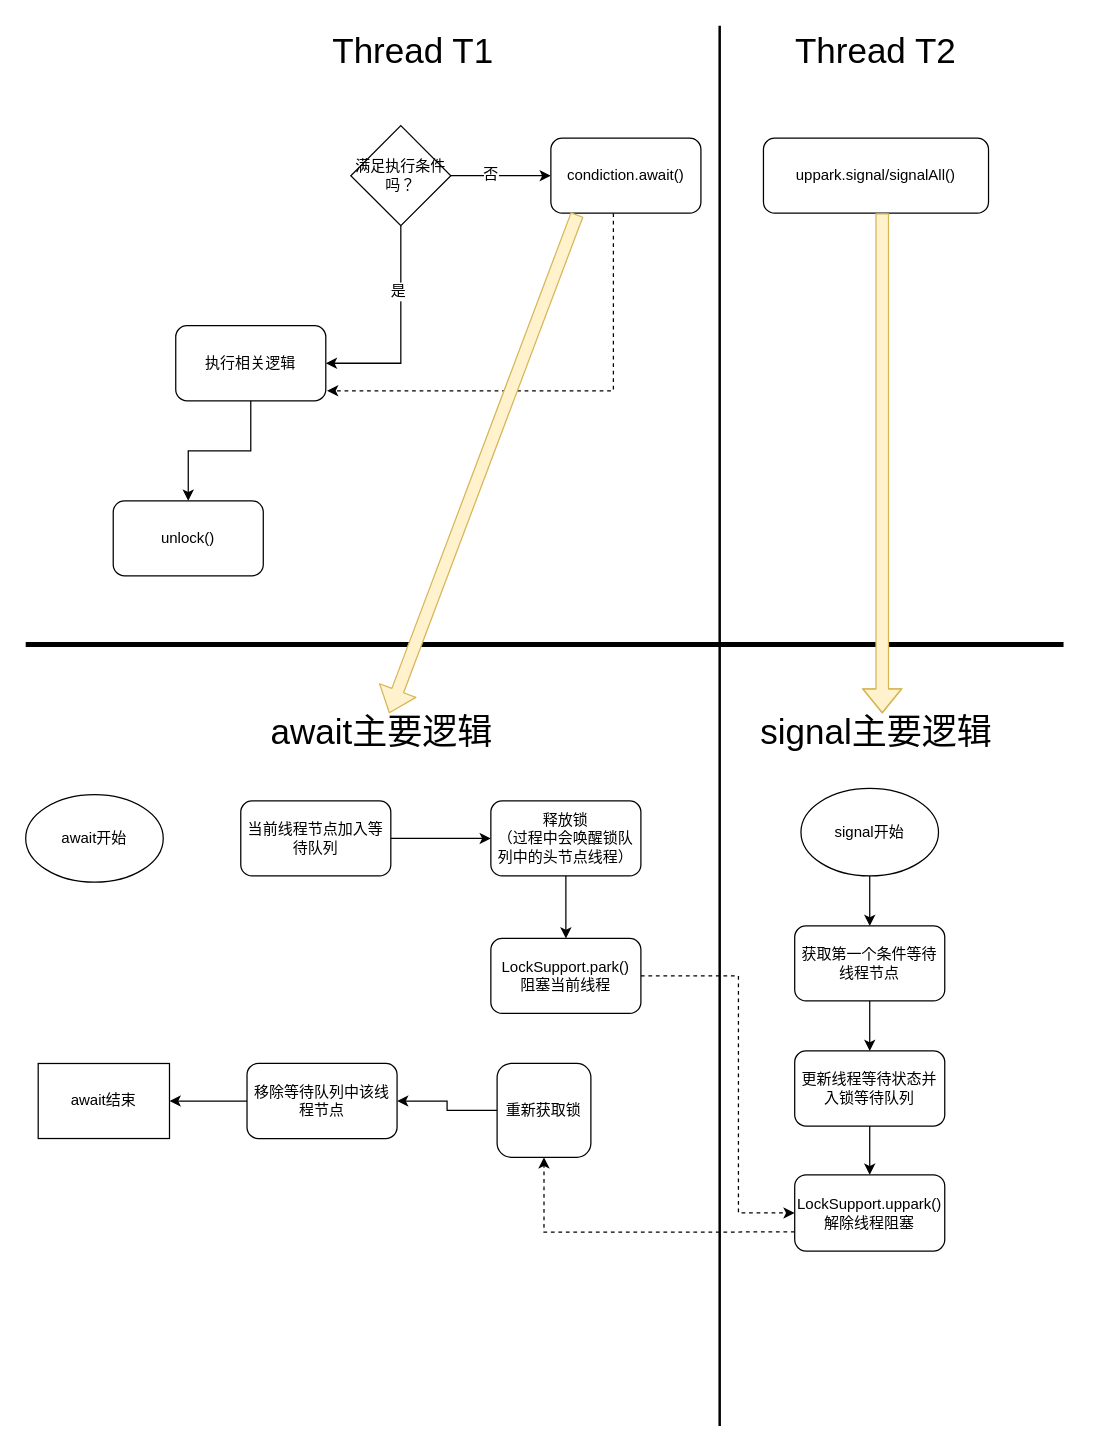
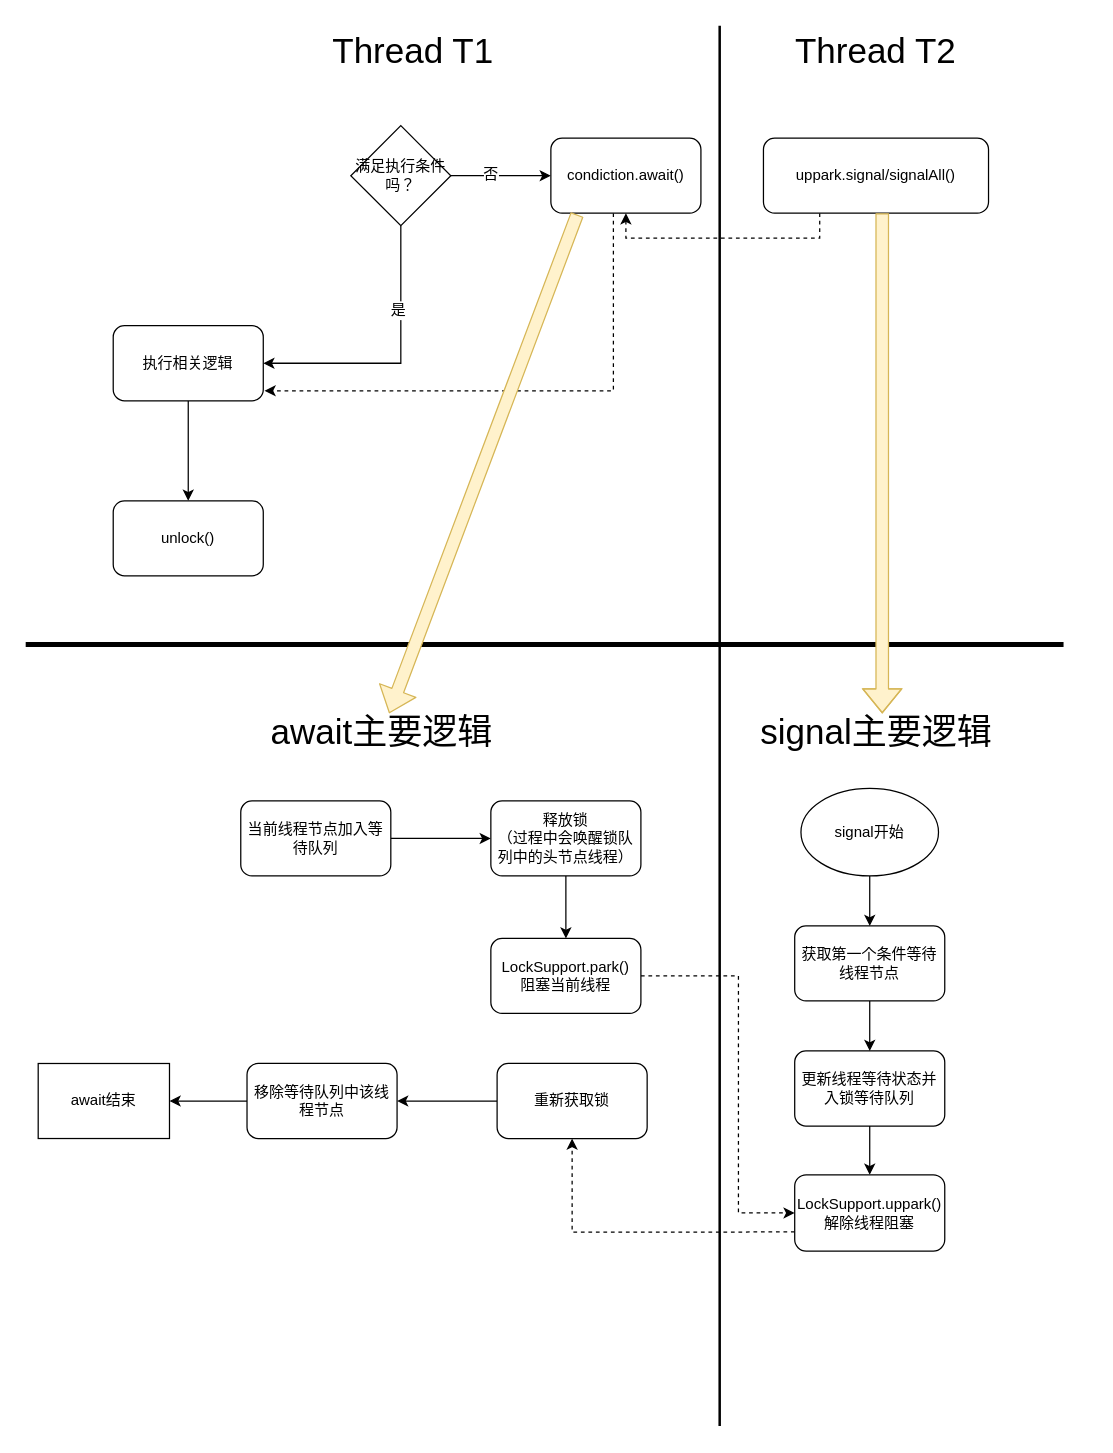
  <mxCell id="0" />
  <mxCell id="1" parent="0" />
  <mxCell id="2" value="" style="edgeStyle=orthogonalEdgeStyle;rounded=0;orthogonalLoop=1;jettySize=auto;html=1;entryX=1;entryY=0.5;entryDx=0;entryDy=0;" edge="1" parent="1" source="6" target="8"><mxGeometry relative="1" as="geometry"><mxPoint x="320" y="260" as="targetPoint" /><Array as="points"><mxPoint x="320" y="290" /></Array></mxGeometry></mxCell>
  <mxCell id="3" value="是" style="text;html=1;resizable=0;points=[];align=center;verticalAlign=middle;labelBackgroundColor=#ffffff;" vertex="1" connectable="0" parent="2"><mxGeometry x="-0.391" y="-3" relative="1" as="geometry"><mxPoint as="offset" /></mxGeometry></mxCell>
  <mxCell id="4" value="" style="edgeStyle=orthogonalEdgeStyle;rounded=0;orthogonalLoop=1;jettySize=auto;html=1;entryX=0;entryY=0.5;entryDx=0;entryDy=0;" edge="1" parent="1" source="6" target="11"><mxGeometry relative="1" as="geometry"><mxPoint x="440" y="140" as="targetPoint" /></mxGeometry></mxCell>
  <mxCell id="5" value="否" style="text;html=1;resizable=0;points=[];align=center;verticalAlign=middle;labelBackgroundColor=#ffffff;" vertex="1" connectable="0" parent="4"><mxGeometry x="-0.225" y="2" relative="1" as="geometry"><mxPoint as="offset" /></mxGeometry></mxCell>
  <mxCell id="6" value="满足执行条件吗？" style="rhombus;whiteSpace=wrap;html=1;" vertex="1" parent="1"><mxGeometry x="280" y="100" width="80" height="80" as="geometry" /></mxCell>
  <mxCell id="7" value="" style="edgeStyle=orthogonalEdgeStyle;rounded=0;orthogonalLoop=1;jettySize=auto;html=1;" edge="1" parent="1" source="8" target="9"><mxGeometry relative="1" as="geometry" /></mxCell>
- <mxCell id="8" value="执行相关逻辑" style="rounded=1;whiteSpace=wrap;html=1;" vertex="1" parent="1"><mxGeometry x="140" y="260" width="120" height="60" as="geometry" /></mxCell>
+ <mxCell id="8" value="执行相关逻辑" style="rounded=1;whiteSpace=wrap;html=1;" vertex="1" parent="1"><mxGeometry x="90" y="260" width="120" height="60" as="geometry" /></mxCell>
  <mxCell id="9" value="unlock()" style="rounded=1;whiteSpace=wrap;html=1;" vertex="1" parent="1"><mxGeometry x="90" y="400" width="120" height="60" as="geometry" /></mxCell>
  <mxCell id="10" style="edgeStyle=orthogonalEdgeStyle;rounded=0;orthogonalLoop=1;jettySize=auto;html=1;entryX=1.008;entryY=0.867;entryDx=0;entryDy=0;entryPerimeter=0;fontSize=28;dashed=1;" edge="1" parent="1" source="11" target="8"><mxGeometry relative="1" as="geometry"><Array as="points"><mxPoint x="490" y="312" /></Array></mxGeometry></mxCell>
  <mxCell id="11" value="condiction.await()" style="rounded=1;whiteSpace=wrap;html=1;" vertex="1" parent="1"><mxGeometry x="440" y="110" width="120" height="60" as="geometry" /></mxCell>
  <mxCell id="12" value="" style="line;strokeWidth=2;direction=south;html=1;" vertex="1" parent="1"><mxGeometry x="570" y="20" width="10" height="1120" as="geometry" /></mxCell>
  <mxCell id="13" value="Thread T1" style="text;html=1;strokeColor=none;fillColor=none;align=center;verticalAlign=middle;whiteSpace=wrap;rounded=0;fontSize=28;" vertex="1" parent="1"><mxGeometry x="90" y="20" width="480" height="40" as="geometry" /></mxCell>
  <mxCell id="14" value="Thread T2" style="text;html=1;strokeColor=none;fillColor=none;align=center;verticalAlign=middle;whiteSpace=wrap;rounded=0;fontSize=28;" vertex="1" parent="1"><mxGeometry x="560" y="20" width="280" height="40" as="geometry" /></mxCell>
+ <mxCell id="15" value="" style="edgeStyle=orthogonalEdgeStyle;rounded=0;orthogonalLoop=1;jettySize=auto;html=1;fontSize=28;dashed=1;exitX=0.25;exitY=1;exitDx=0;exitDy=0;" edge="1" parent="1" source="16" target="11"><mxGeometry relative="1" as="geometry"><Array as="points"><mxPoint x="655" y="190" /><mxPoint x="500" y="190" /></Array></mxGeometry></mxCell>
  <mxCell id="16" value="uppark.signal/signalAll()" style="rounded=1;whiteSpace=wrap;html=1;" vertex="1" parent="1"><mxGeometry x="610" y="110" width="180" height="60" as="geometry" /></mxCell>
  <mxCell id="17" value="await主要逻辑&lt;br&gt;" style="text;html=1;strokeColor=none;fillColor=none;align=center;verticalAlign=middle;whiteSpace=wrap;rounded=0;fontSize=28;" vertex="1" parent="1"><mxGeometry x="190" y="570" width="230" height="30" as="geometry" /></mxCell>
  <mxCell id="18" value="" style="edgeStyle=orthogonalEdgeStyle;rounded=0;orthogonalLoop=1;jettySize=auto;html=1;fontSize=12;" edge="1" parent="1" source="19" target="21"><mxGeometry relative="1" as="geometry" /></mxCell>
  <mxCell id="19" value="当前线程节点加入等待队列" style="rounded=1;whiteSpace=wrap;html=1;fontSize=12;" vertex="1" parent="1"><mxGeometry x="192" y="640" width="120" height="60" as="geometry" /></mxCell>
  <mxCell id="20" value="" style="edgeStyle=orthogonalEdgeStyle;rounded=0;orthogonalLoop=1;jettySize=auto;html=1;fontSize=12;" edge="1" parent="1" source="21" target="23"><mxGeometry relative="1" as="geometry" /></mxCell>
  <mxCell id="21" value="释放锁&lt;br&gt;（过程中会唤醒锁队列中的头节点线程）&lt;br&gt;" style="rounded=1;whiteSpace=wrap;html=1;fontSize=12;" vertex="1" parent="1"><mxGeometry x="392" y="640" width="120" height="60" as="geometry" /></mxCell>
  <mxCell id="22" style="edgeStyle=orthogonalEdgeStyle;rounded=0;orthogonalLoop=1;jettySize=auto;html=1;entryX=0;entryY=0.5;entryDx=0;entryDy=0;fontSize=12;dashed=1;" edge="1" parent="1" source="23" target="38"><mxGeometry relative="1" as="geometry"><Array as="points"><mxPoint x="590" y="780" /><mxPoint x="590" y="970" /></Array></mxGeometry></mxCell>
  <mxCell id="23" value="LockSupport.park()&lt;br&gt;阻塞当前线程&lt;br&gt;" style="rounded=1;whiteSpace=wrap;html=1;fontSize=12;" vertex="1" parent="1"><mxGeometry x="392" y="750" width="120" height="60" as="geometry" /></mxCell>
  <mxCell id="24" value="" style="edgeStyle=orthogonalEdgeStyle;rounded=0;orthogonalLoop=1;jettySize=auto;html=1;fontSize=12;" edge="1" parent="1" source="25" target="27"><mxGeometry relative="1" as="geometry" /></mxCell>
- <mxCell id="25" value="重新获取锁" style="rounded=1;whiteSpace=wrap;html=1;fontSize=12;" vertex="1" parent="1"><mxGeometry x="397" y="850" width="75" height="75" as="geometry" /></mxCell>
+ <mxCell id="25" value="重新获取锁" style="rounded=1;whiteSpace=wrap;html=1;fontSize=12;" vertex="1" parent="1"><mxGeometry x="397" y="850" width="120" height="60" as="geometry" /></mxCell>
  <mxCell id="26" value="" style="edgeStyle=orthogonalEdgeStyle;rounded=0;orthogonalLoop=1;jettySize=auto;html=1;fontSize=12;" edge="1" parent="1" source="27" target="29"><mxGeometry relative="1" as="geometry" /></mxCell>
  <mxCell id="27" value="移除等待队列中该线程节点" style="rounded=1;whiteSpace=wrap;html=1;fontSize=12;" vertex="1" parent="1"><mxGeometry x="197" y="850" width="120" height="60" as="geometry" /></mxCell>
- <mxCell id="28" value="await开始" style="ellipse;whiteSpace=wrap;html=1;fontSize=12;" vertex="1" parent="1"><mxGeometry x="20" y="635" width="110" height="70" as="geometry" /></mxCell>
  <mxCell id="29" value="await结束" style="rounded=0;whiteSpace=wrap;html=1;fontSize=12;" vertex="1" parent="1"><mxGeometry x="30" y="850" width="105" height="60" as="geometry" /></mxCell>
  <mxCell id="30" value="signal主要逻辑&lt;br&gt;" style="text;html=1;strokeColor=none;fillColor=none;align=center;verticalAlign=middle;whiteSpace=wrap;rounded=0;fontSize=28;" vertex="1" parent="1"><mxGeometry x="532.5" y="570" width="335" height="30" as="geometry" /></mxCell>
  <mxCell id="31" style="edgeStyle=orthogonalEdgeStyle;rounded=0;orthogonalLoop=1;jettySize=auto;html=1;entryX=0.5;entryY=0;entryDx=0;entryDy=0;fontSize=12;" edge="1" parent="1" source="32" target="34"><mxGeometry relative="1" as="geometry" /></mxCell>
  <mxCell id="32" value="signal开始" style="ellipse;whiteSpace=wrap;html=1;fontSize=12;" vertex="1" parent="1"><mxGeometry x="640" y="630" width="110" height="70" as="geometry" /></mxCell>
  <mxCell id="33" style="edgeStyle=orthogonalEdgeStyle;rounded=0;orthogonalLoop=1;jettySize=auto;html=1;entryX=0.5;entryY=0;entryDx=0;entryDy=0;fontSize=12;" edge="1" parent="1" source="34" target="36"><mxGeometry relative="1" as="geometry" /></mxCell>
  <mxCell id="34" value="获取第一个条件等待线程节点" style="rounded=1;whiteSpace=wrap;html=1;fontSize=12;" vertex="1" parent="1"><mxGeometry x="635" y="740" width="120" height="60" as="geometry" /></mxCell>
  <mxCell id="35" style="edgeStyle=orthogonalEdgeStyle;rounded=0;orthogonalLoop=1;jettySize=auto;html=1;entryX=0.5;entryY=0;entryDx=0;entryDy=0;fontSize=12;" edge="1" parent="1" source="36" target="38"><mxGeometry relative="1" as="geometry" /></mxCell>
  <mxCell id="36" value="更新线程等待状态并入锁等待队列&lt;br&gt;" style="rounded=1;whiteSpace=wrap;html=1;fontSize=12;" vertex="1" parent="1"><mxGeometry x="635" y="840" width="120" height="60" as="geometry" /></mxCell>
  <mxCell id="37" style="edgeStyle=orthogonalEdgeStyle;rounded=0;orthogonalLoop=1;jettySize=auto;html=1;exitX=0;exitY=0.75;exitDx=0;exitDy=0;dashed=1;fontSize=12;" edge="1" parent="1" source="38" target="25"><mxGeometry relative="1" as="geometry" /></mxCell>
  <mxCell id="38" value="LockSupport.uppark()&lt;br&gt;解除线程阻塞&lt;br&gt;" style="rounded=1;whiteSpace=wrap;html=1;fontSize=12;" vertex="1" parent="1"><mxGeometry x="635" y="939" width="120" height="61" as="geometry" /></mxCell>
  <mxCell id="39" style="edgeStyle=orthogonalEdgeStyle;rounded=0;orthogonalLoop=1;jettySize=auto;html=1;exitX=0.5;exitY=1;exitDx=0;exitDy=0;dashed=1;fontSize=12;" edge="1" parent="1" source="32" target="32"><mxGeometry relative="1" as="geometry" /></mxCell>
  <mxCell id="40" value="" style="line;strokeWidth=4;html=1;perimeter=backbonePerimeter;points=[];outlineConnect=0;fontSize=12;" vertex="1" parent="1"><mxGeometry x="20" y="510" width="830" height="10" as="geometry" /></mxCell>
  <mxCell id="41" value="" style="shape=flexArrow;endArrow=classic;html=1;fontSize=12;exitX=0.175;exitY=1.017;exitDx=0;exitDy=0;exitPerimeter=0;fillColor=#fff2cc;strokeColor=#d6b656;" edge="1" parent="1" source="11" target="17"><mxGeometry width="50" height="50" relative="1" as="geometry"><mxPoint x="400" y="450" as="sourcePoint" /><mxPoint x="360" y="550" as="targetPoint" /></mxGeometry></mxCell>
  <mxCell id="42" value="" style="shape=flexArrow;endArrow=classic;html=1;fontSize=12;fillColor=#fff2cc;strokeColor=#d6b656;" edge="1" parent="1"><mxGeometry width="50" height="50" relative="1" as="geometry"><mxPoint x="705" y="170" as="sourcePoint" /><mxPoint x="705" y="570" as="targetPoint" /><Array as="points"><mxPoint x="705" y="390" /></Array></mxGeometry></mxCell>
